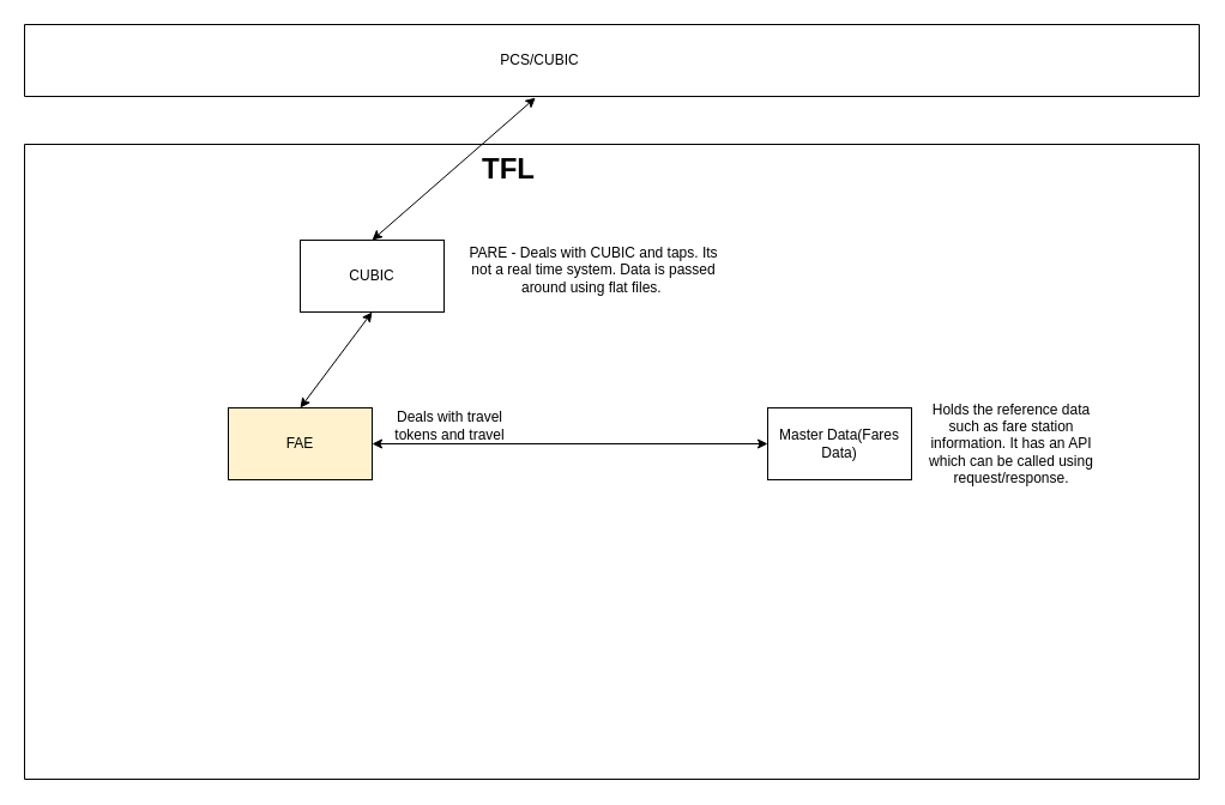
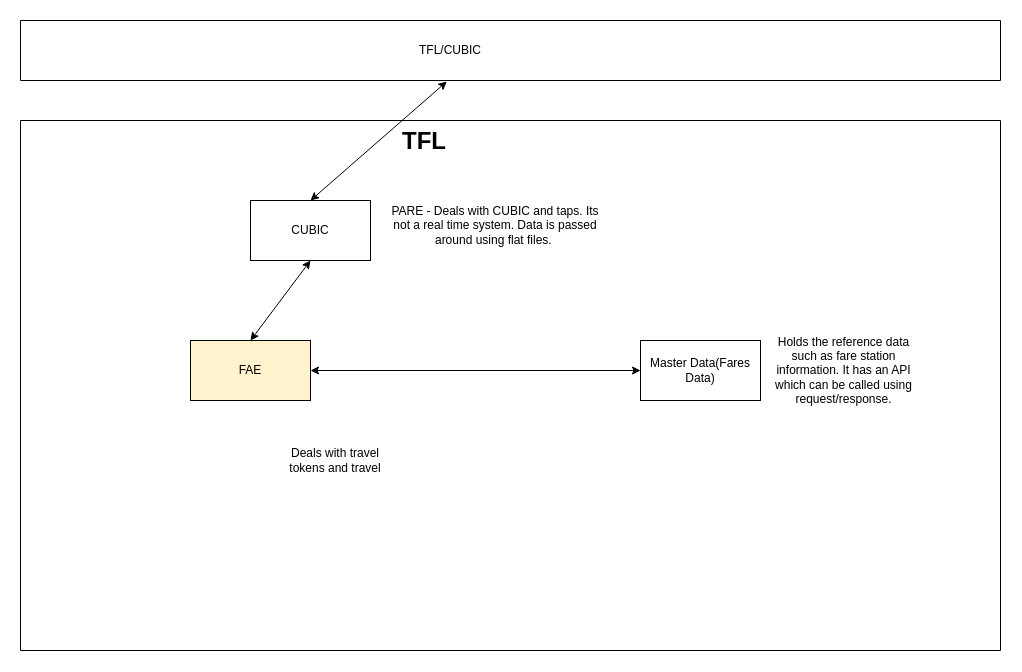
  <mxCell id="0" />
  <mxCell id="1" parent="0" />
  <mxCell id="2" value="" style="verticalLabelPosition=bottom;verticalAlign=top;html=1;shape=mxgraph.basic.rect;fillColor2=none;strokeWidth=1;size=20;indent=5;" parent="1" vertex="1"><mxGeometry x="20" y="20" width="980" height="60" as="geometry" /></mxCell>
  <mxCell id="3" value="" style="swimlane;startSize=0;" parent="1" vertex="1"><mxGeometry x="20" y="120" width="980" height="530" as="geometry" /></mxCell>
  <mxCell id="4" value="CUBIC" style="rounded=0;whiteSpace=wrap;html=1;" parent="3" vertex="1"><mxGeometry x="230" y="80" width="120" height="60" as="geometry" /></mxCell>
  <mxCell id="5" value="FAE" style="rounded=0;whiteSpace=wrap;html=1;fillColor=#fff2cc;" parent="3" vertex="1"><mxGeometry x="170" y="220" width="120" height="60" as="geometry" /></mxCell>
  <mxCell id="6" value="Master Data(Fares Data)" style="rounded=0;whiteSpace=wrap;html=1;" parent="3" vertex="1"><mxGeometry x="620" y="220" width="120" height="60" as="geometry" /></mxCell>
  <mxCell id="7" value="&lt;h1 style=&quot;margin-top: 0px;&quot;&gt;TFL&lt;/h1&gt;" style="text;html=1;whiteSpace=wrap;overflow=hidden;rounded=0;" vertex="1" parent="3"><mxGeometry x="380" width="60" height="50" as="geometry" /></mxCell>
  <mxCell id="8" value="PARE - Deals with CUBIC and taps. Its not a real time system. Data is passed around using flat files.&amp;nbsp;" style="text;html=1;align=center;verticalAlign=middle;whiteSpace=wrap;rounded=0;" vertex="1" parent="3"><mxGeometry x="370" y="80" width="210" height="50" as="geometry" /></mxCell>
- <mxCell id="9" value="Deals with travel tokens and travel" style="text;html=1;align=center;verticalAlign=middle;whiteSpace=wrap;rounded=0;" vertex="1" parent="3"><mxGeometry x="300" y="220" width="110" height="30" as="geometry" /></mxCell>
+ <mxCell id="9" value="Deals with travel tokens and travel" style="text;html=1;align=center;verticalAlign=middle;whiteSpace=wrap;rounded=0;" vertex="1" parent="3"><mxGeometry x="260" y="325" width="110" height="30" as="geometry" /></mxCell>
  <mxCell id="10" value="Holds the reference data such as fare station information. It has an API which can be called using request/response." style="text;html=1;align=center;verticalAlign=middle;whiteSpace=wrap;rounded=0;" vertex="1" parent="3"><mxGeometry x="747" y="235" width="153" height="30" as="geometry" /></mxCell>
  <mxCell id="11" value="" style="endArrow=classic;startArrow=classic;html=1;rounded=0;" edge="1" parent="3" target="6"><mxGeometry width="50" height="50" relative="1" as="geometry"><mxPoint x="290" y="250" as="sourcePoint" /><mxPoint x="340" y="200" as="targetPoint" /></mxGeometry></mxCell>
  <mxCell id="12" value="" style="endArrow=classic;startArrow=classic;html=1;rounded=0;entryX=0.5;entryY=1;entryDx=0;entryDy=0;" edge="1" parent="3" target="4"><mxGeometry width="50" height="50" relative="1" as="geometry"><mxPoint x="230" y="220" as="sourcePoint" /><mxPoint x="280" y="170" as="targetPoint" /></mxGeometry></mxCell>
- <mxCell id="13" value="PCS/CUBIC" style="text;html=1;align=center;verticalAlign=middle;whiteSpace=wrap;rounded=0;" parent="1" vertex="1"><mxGeometry x="420" y="35" width="60" height="30" as="geometry" /></mxCell>
+ <mxCell id="13" value="TFL/CUBIC" style="text;html=1;align=center;verticalAlign=middle;whiteSpace=wrap;rounded=0;" parent="1" vertex="1"><mxGeometry x="420" y="35" width="60" height="30" as="geometry" /></mxCell>
  <mxCell id="14" value="" style="endArrow=classic;startArrow=classic;html=1;rounded=0;entryX=0.435;entryY=1.017;entryDx=0;entryDy=0;entryPerimeter=0;exitX=0.5;exitY=0;exitDx=0;exitDy=0;" edge="1" parent="1" source="4" target="2"><mxGeometry width="50" height="50" relative="1" as="geometry"><mxPoint x="410" y="200" as="sourcePoint" /><mxPoint x="460" y="150" as="targetPoint" /></mxGeometry></mxCell>
